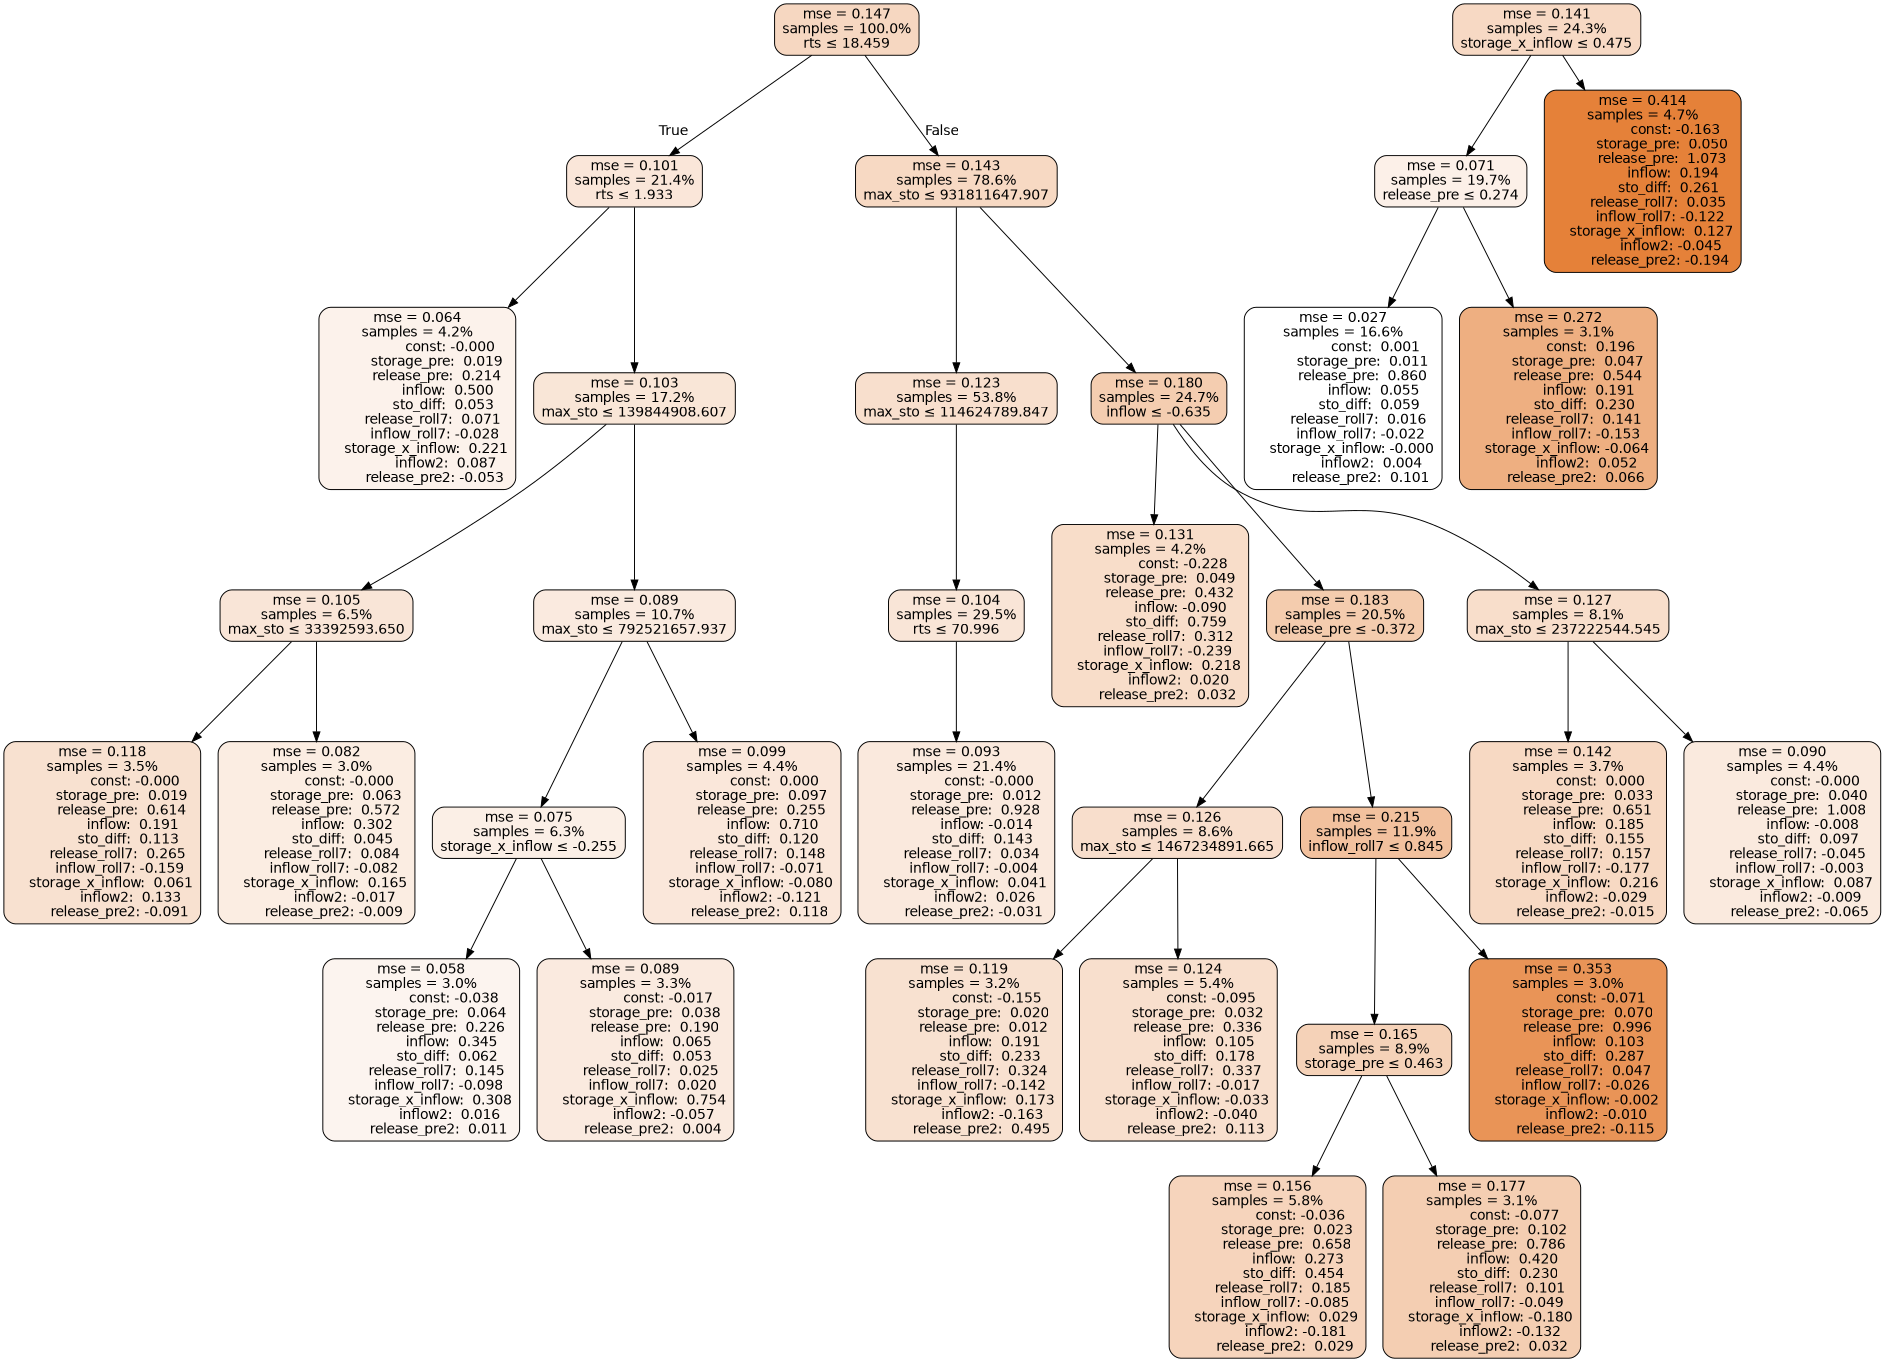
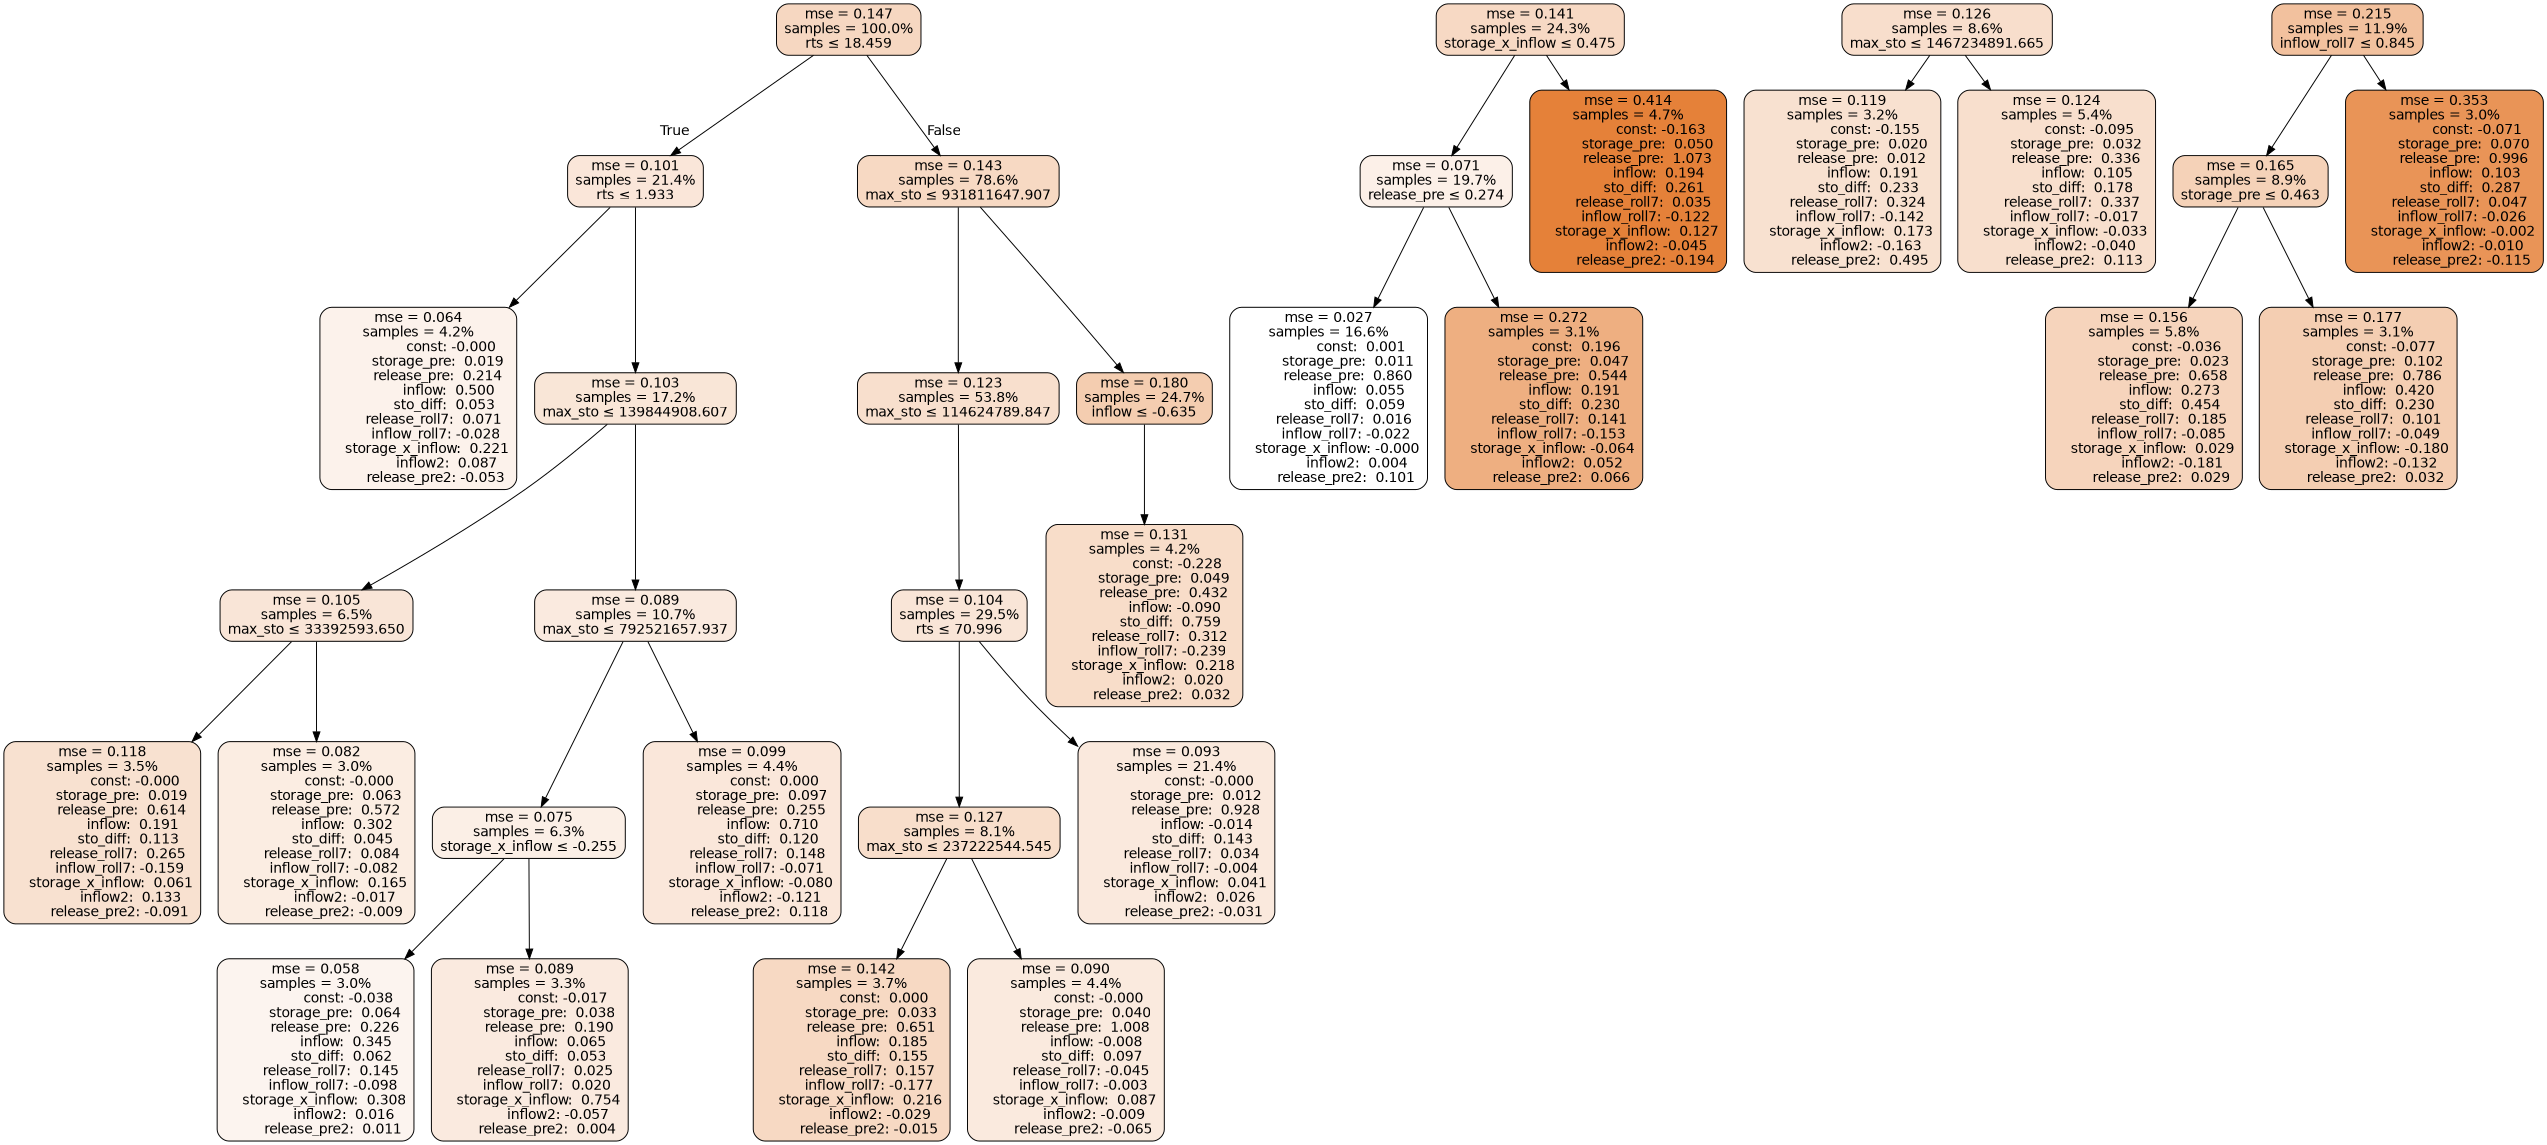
  digraph {
    node [color=black fillcolor="#f7d9c3" fontname=helvetica shape=rectangle style="filled, rounded"]
    edge [fontname=helvetica]
    n1 [fillcolor="#f6d7c1" label="mse = 0.147\nsamples = 100.0%\nrts &le; 18.459"]
    n2 [fillcolor="#fae6d9" label="mse = 0.101\nsamples = 21.4%\nrts &le; 1.933"]
    n3 [label="mse = 0.143\nsamples = 78.6%\nmax_sto &le; 931811647.907"]
    n4 [fillcolor="#fcf2eb" label="mse = 0.064\nsamples = 4.2%\n               const: -0.000\n         storage_pre:  0.019\n         release_pre:  0.214\n              inflow:  0.500\n            sto_diff:  0.053\n       release_roll7:  0.071\n        inflow_roll7: -0.028\n    storage_x_inflow:  0.221\n             inflow2:  0.087\n        release_pre2: -0.053"]
    n5 [fillcolor="#f9e6d7" label="mse = 0.103\nsamples = 17.2%\nmax_sto &le; 139844908.607"]
    n6 [fillcolor="#f8dfcd" label="mse = 0.123\nsamples = 53.8%\nmax_sto &le; 114624789.847"]
    n7 [fillcolor="#f4cdb0" label="mse = 0.180\nsamples = 24.7%\ninflow &le; -0.635"]
    n8 [fillcolor="#f9e5d7" label="mse = 0.105\nsamples = 6.5%\nmax_sto &le; 33392593.650"]
    n9 [fillcolor="#faeadf" label="mse = 0.089\nsamples = 10.7%\nmax_sto &le; 792521657.937"]
    n10 [fillcolor="#f8e1d0" label="mse = 0.118\nsamples = 3.5%\n               const: -0.000\n         storage_pre:  0.019\n         release_pre:  0.614\n              inflow:  0.191\n            sto_diff:  0.113\n       release_roll7:  0.265\n        inflow_roll7: -0.159\n    storage_x_inflow:  0.061\n             inflow2:  0.133\n        release_pre2: -0.091"]
    n11 [fillcolor="#fbede2" label="mse = 0.082\nsamples = 3.0%\n               const: -0.000\n         storage_pre:  0.063\n         release_pre:  0.572\n              inflow:  0.302\n            sto_diff:  0.045\n       release_roll7:  0.084\n        inflow_roll7: -0.082\n    storage_x_inflow:  0.165\n             inflow2: -0.017\n        release_pre2: -0.009"]
    n12 [fillcolor="#fbefe6" label="mse = 0.075\nsamples = 6.3%\nstorage_x_inflow &le; -0.255"]
    n13 [fillcolor="#fae7da" label="mse = 0.099\nsamples = 4.4%\n               const:  0.000\n         storage_pre:  0.097\n         release_pre:  0.255\n              inflow:  0.710\n            sto_diff:  0.120\n       release_roll7:  0.148\n        inflow_roll7: -0.071\n    storage_x_inflow: -0.080\n             inflow2: -0.121\n        release_pre2:  0.118"]
    n14 [fillcolor="#fcf4ef" label="mse = 0.058\nsamples = 3.0%\n               const: -0.038\n         storage_pre:  0.064\n         release_pre:  0.226\n              inflow:  0.345\n            sto_diff:  0.062\n       release_roll7:  0.145\n        inflow_roll7: -0.098\n    storage_x_inflow:  0.308\n             inflow2:  0.016\n        release_pre2:  0.011"]
    n15 [fillcolor="#faeadf" label="mse = 0.089\nsamples = 3.3%\n               const: -0.017\n         storage_pre:  0.038\n         release_pre:  0.190\n              inflow:  0.065\n            sto_diff:  0.053\n       release_roll7:  0.025\n        inflow_roll7:  0.020\n    storage_x_inflow:  0.754\n             inflow2: -0.057\n        release_pre2:  0.004"]
    n16 [fillcolor="#f9e5d7" label="mse = 0.104\nsamples = 29.5%\nrts &le; 70.996"]
    n17 [fillcolor="#f8ddc9" label="mse = 0.131\nsamples = 4.2%\n               const: -0.228\n         storage_pre:  0.049\n         release_pre:  0.432\n              inflow: -0.090\n            sto_diff:  0.759\n       release_roll7:  0.312\n        inflow_roll7: -0.239\n    storage_x_inflow:  0.218\n             inflow2:  0.020\n        release_pre2:  0.032"]
-   n18 [fillcolor="#f4ccae" label="mse = 0.183\nsamples = 20.5%\nrelease_pre &le; -0.372"]
    n19 [fillcolor="#f7d9c4" label="mse = 0.141\nsamples = 24.3%\nstorage_x_inflow &le; 0.475"]
    n20 [fillcolor="#fcf0e8" label="mse = 0.071\nsamples = 19.7%\nrelease_pre &le; 0.274"]
    n21 [fillcolor="#e58139" label="mse = 0.414\nsamples = 4.7%\n               const: -0.163\n         storage_pre:  0.050\n         release_pre:  1.073\n              inflow:  0.194\n            sto_diff:  0.261\n       release_roll7:  0.035\n        inflow_roll7: -0.122\n    storage_x_inflow:  0.127\n             inflow2: -0.045\n        release_pre2: -0.194"]
    n22 [fillcolor="#f8decb" label="mse = 0.127\nsamples = 8.1%\nmax_sto &le; 237222544.545"]
    n23 [fillcolor="#fae9dd" label="mse = 0.093\nsamples = 21.4%\n               const: -0.000\n         storage_pre:  0.012\n         release_pre:  0.928\n              inflow: -0.014\n            sto_diff:  0.143\n       release_roll7:  0.034\n        inflow_roll7: -0.004\n    storage_x_inflow:  0.041\n             inflow2:  0.026\n        release_pre2: -0.031"]
    n24 [fillcolor="#ffffff" label="mse = 0.027\nsamples = 16.6%\n               const:  0.001\n         storage_pre:  0.011\n         release_pre:  0.860\n              inflow:  0.055\n            sto_diff:  0.059\n       release_roll7:  0.016\n        inflow_roll7: -0.022\n    storage_x_inflow: -0.000\n             inflow2:  0.004\n        release_pre2:  0.101"]
    n25 [fillcolor="#eeaf81" label="mse = 0.272\nsamples = 3.1%\n               const:  0.196\n         storage_pre:  0.047\n         release_pre:  0.544\n              inflow:  0.191\n            sto_diff:  0.230\n       release_roll7:  0.141\n        inflow_roll7: -0.153\n    storage_x_inflow: -0.064\n             inflow2:  0.052\n        release_pre2:  0.066"]
    n26 [label="mse = 0.142\nsamples = 3.7%\n               const:  0.000\n         storage_pre:  0.033\n         release_pre:  0.651\n              inflow:  0.185\n            sto_diff:  0.155\n       release_roll7:  0.157\n        inflow_roll7: -0.177\n    storage_x_inflow:  0.216\n             inflow2: -0.029\n        release_pre2: -0.015"]
    n27 [fillcolor="#faeade" label="mse = 0.090\nsamples = 4.4%\n               const: -0.000\n         storage_pre:  0.040\n         release_pre:  1.008\n              inflow: -0.008\n            sto_diff:  0.097\n       release_roll7: -0.045\n        inflow_roll7: -0.003\n    storage_x_inflow:  0.087\n             inflow2: -0.009\n        release_pre2: -0.065"]
    n28 [fillcolor="#f8decc" label="mse = 0.126\nsamples = 8.6%\nmax_sto &le; 1467234891.665"]
    n29 [fillcolor="#f2c19e" label="mse = 0.215\nsamples = 11.9%\ninflow_roll7 &le; 0.845"]
    n30 [fillcolor="#f8e1d0" label="mse = 0.119\nsamples = 3.2%\n               const: -0.155\n         storage_pre:  0.020\n         release_pre:  0.012\n              inflow:  0.191\n            sto_diff:  0.233\n       release_roll7:  0.324\n        inflow_roll7: -0.142\n    storage_x_inflow:  0.173\n             inflow2: -0.163\n        release_pre2:  0.495"]
    n31 [fillcolor="#f8dfcd" label="mse = 0.124\nsamples = 5.4%\n               const: -0.095\n         storage_pre:  0.032\n         release_pre:  0.336\n              inflow:  0.105\n            sto_diff:  0.178\n       release_roll7:  0.337\n        inflow_roll7: -0.017\n    storage_x_inflow: -0.033\n             inflow2: -0.040\n        release_pre2:  0.113"]
    n32 [fillcolor="#f5d2b8" label="mse = 0.165\nsamples = 8.9%\nstorage_pre &le; 0.463"]
    n33 [fillcolor="#e99457" label="mse = 0.353\nsamples = 3.0%\n               const: -0.071\n         storage_pre:  0.070\n         release_pre:  0.996\n              inflow:  0.103\n            sto_diff:  0.287\n       release_roll7:  0.047\n        inflow_roll7: -0.026\n    storage_x_inflow: -0.002\n             inflow2: -0.010\n        release_pre2: -0.115"]
    n34 [fillcolor="#f6d4bc" label="mse = 0.156\nsamples = 5.8%\n               const: -0.036\n         storage_pre:  0.023\n         release_pre:  0.658\n              inflow:  0.273\n            sto_diff:  0.454\n       release_roll7:  0.185\n        inflow_roll7: -0.085\n    storage_x_inflow:  0.029\n             inflow2: -0.181\n        release_pre2:  0.029"]
    n35 [fillcolor="#f4ceb2" label="mse = 0.177\nsamples = 3.1%\n               const: -0.077\n         storage_pre:  0.102\n         release_pre:  0.786\n              inflow:  0.420\n            sto_diff:  0.230\n       release_roll7:  0.101\n        inflow_roll7: -0.049\n    storage_x_inflow: -0.180\n             inflow2: -0.132\n        release_pre2:  0.032"]
    n1 -> n2 [headlabel=True labelangle=45 labeldistance=2.5]
    n1 -> n3 [headlabel=False labelangle=-45 labeldistance=2.5]
    n2 -> n4
    n2 -> n5
    n3 -> n6
    n3 -> n7
    n5 -> n8
    n5 -> n9
    n6 -> n16
    n7 -> n17
-   n7 -> n18
    n8 -> n10
    n8 -> n11
    n9 -> n12
    n9 -> n13
    n12 -> n14
    n12 -> n15
-   n7 -> n22
+   n16 -> n22
    n16 -> n23
-   n18 -> n28
-   n18 -> n29
    n19 -> n20
    n19 -> n21
    n20 -> n24
    n20 -> n25
    n22 -> n26
    n22 -> n27
    n28 -> n30
    n28 -> n31
    n29 -> n32
    n29 -> n33
    n32 -> n34
    n32 -> n35
  }
